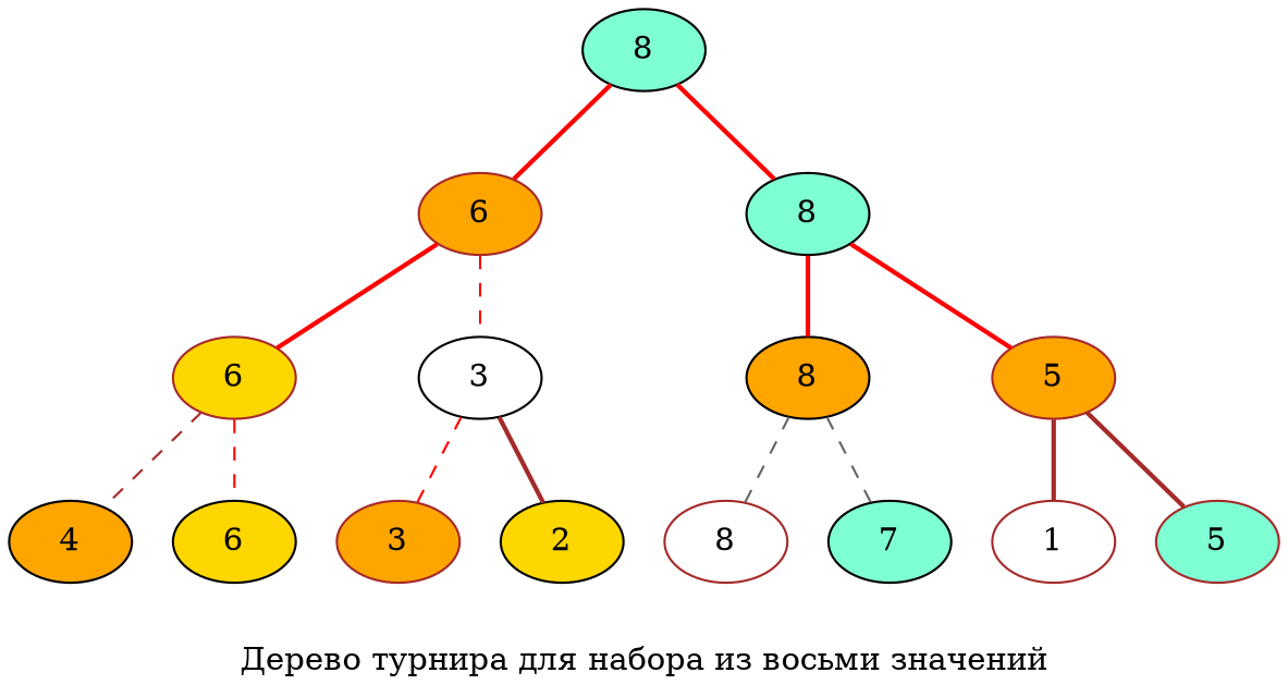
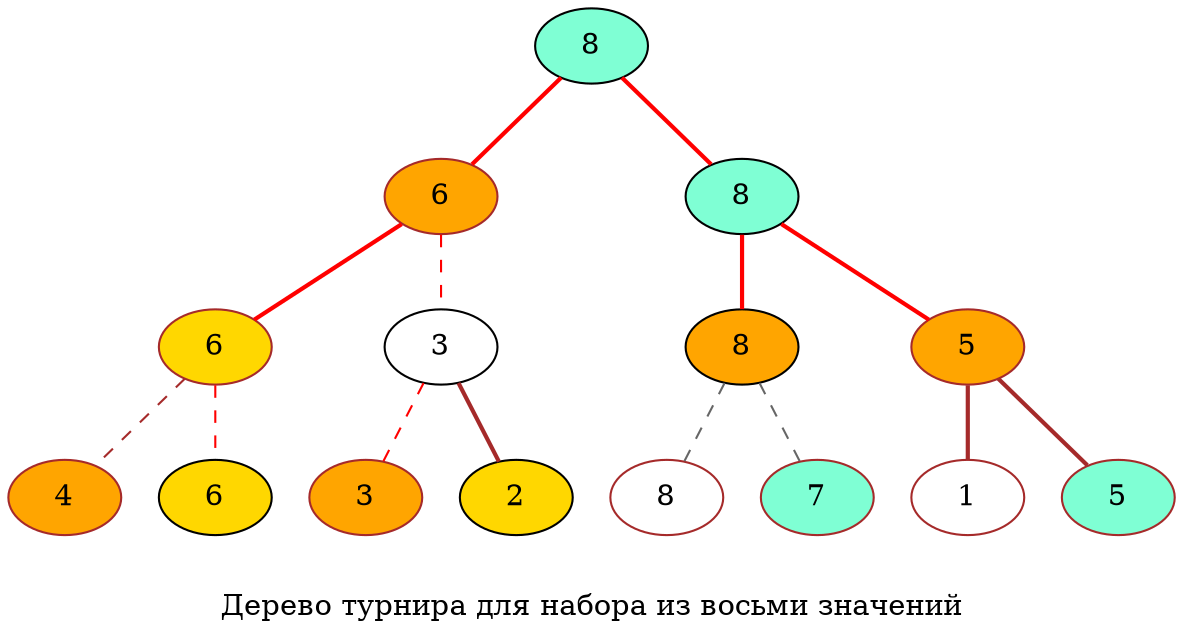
  graph {
    label="Дерево турнира для набора из восьми значений"
    node [color=brown fillcolor=orange style=filled]
    edge [color=red style=bold]
    n1 [color=black fillcolor=aquamarine label=8]
    n2 [label=6]
    n3 [color=black fillcolor=aquamarine label=8]
    n4 [fillcolor=gold label=6]
    n5 [color=black fillcolor=white label=3]
    n6 [color=black label=8]
    n7 [label=5]
-   n8 [color=black label=4]
+   n8 [label=4]
    n9 [color=black fillcolor=gold label=6]
    n10 [label=3]
    n11 [color=black fillcolor=gold label=2]
    n12 [fillcolor=white label=8]
-   n13 [color=black fillcolor=aquamarine label=7]
+   n13 [fillcolor=aquamarine label=7]
    n14 [fillcolor=white label=1]
    n15 [fillcolor=aquamarine label=5]
    n1 -- n2
    n1 -- n3
    n2 -- n4
    n2 -- n5 [style=dashed]
    n3 -- n6
    n3 -- n7
    n4 -- n8 [color=brown style=dashed]
    n4 -- n9 [style=dashed]
    n5 -- n10 [style=dashed]
    n5 -- n11 [color=brown]
    n6 -- n12 [color=gray40 style=dashed]
    n6 -- n13 [color=gray40 style=dashed]
    n7 -- n14 [color=brown]
    n7 -- n15 [color=brown]
  }
